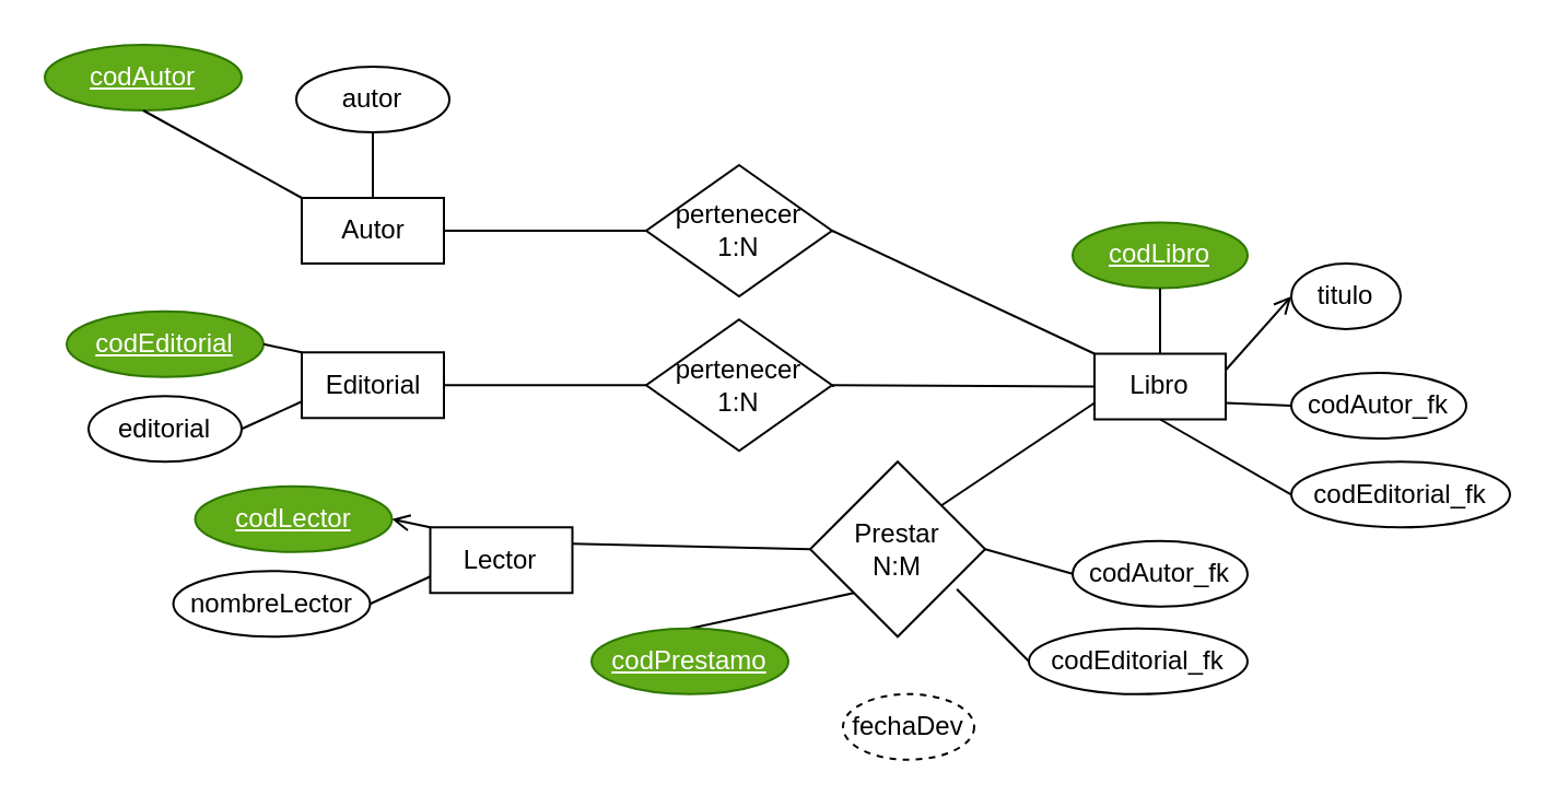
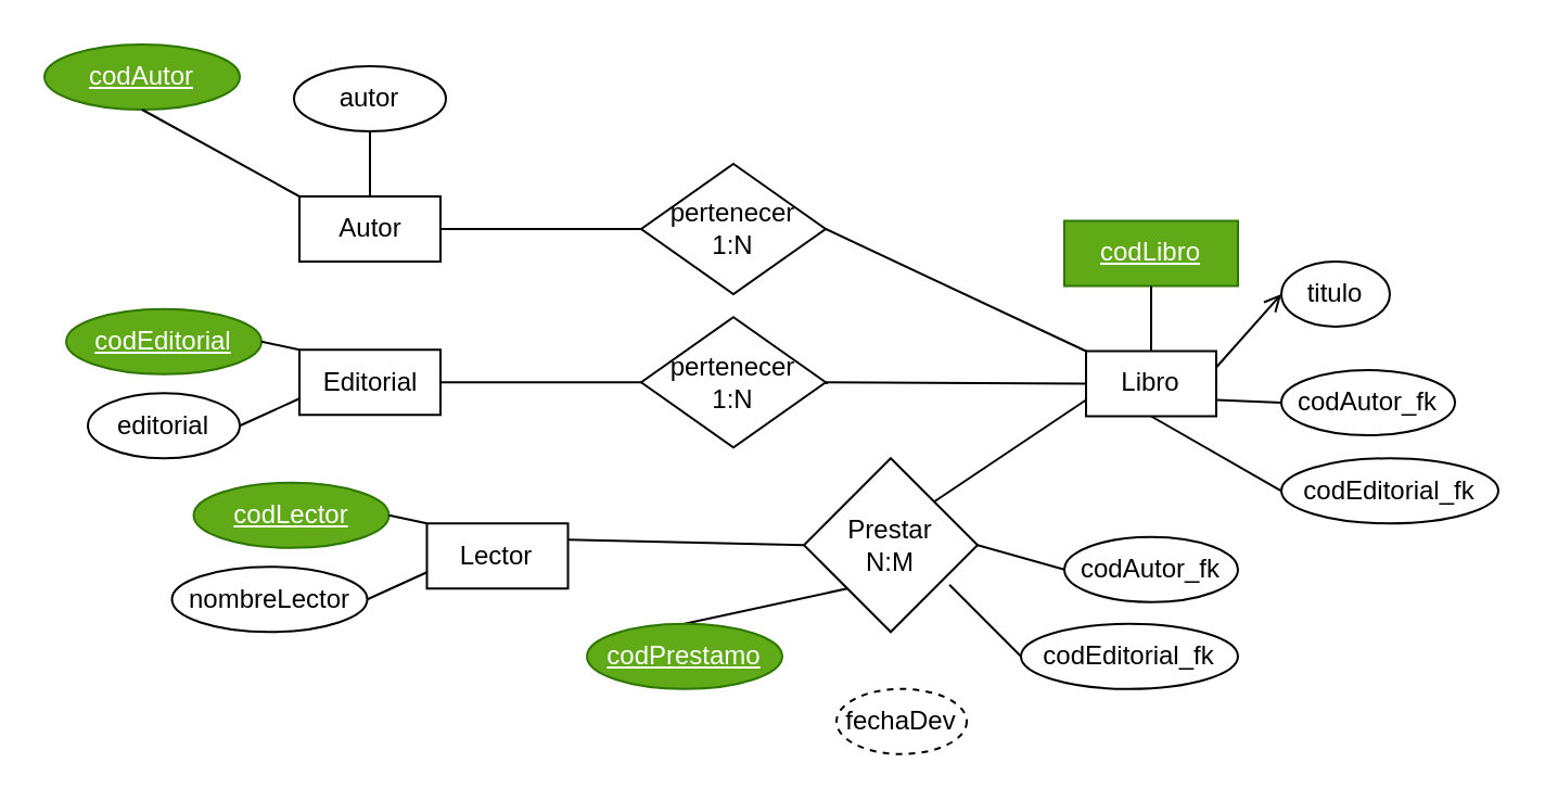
  <mxCell id="0" />
  <mxCell id="1" parent="0" />
  <mxCell id="2" value="Autor" style="rounded=0;whiteSpace=wrap;html=1;" vertex="1" parent="1"><mxGeometry x="137.5" y="90" width="65" height="30" as="geometry" /></mxCell>
  <mxCell id="3" value="Libro" style="rounded=0;whiteSpace=wrap;html=1;" vertex="1" parent="1"><mxGeometry x="500" y="161.25" width="60" height="30" as="geometry" /></mxCell>
  <mxCell id="4" value="titulo" style="ellipse;whiteSpace=wrap;html=1;" vertex="1" parent="1"><mxGeometry x="590" y="120" width="50" height="30" as="geometry" /></mxCell>
  <mxCell id="5" value="codAutor_fk" style="ellipse;whiteSpace=wrap;html=1;" vertex="1" parent="1"><mxGeometry x="590" y="170" width="80" height="30" as="geometry" /></mxCell>
- <mxCell id="6" value="codLibro" style="ellipse;whiteSpace=wrap;html=1;fontStyle=4;fillColor=#60a917;fontColor=#ffffff;strokeColor=#2D7600;" vertex="1" parent="1"><mxGeometry x="490" y="101.25" width="80" height="30" as="geometry" /></mxCell>
+ <mxCell id="6" value="codLibro" style="whiteSpace=wrap;html=1;fontStyle=4;fillColor=#60a917;fontColor=#ffffff;strokeColor=#2D7600;rounded=0;" vertex="1" parent="1"><mxGeometry x="490" y="101.25" width="80" height="30" as="geometry" /></mxCell>
  <mxCell id="7" value="autor" style="ellipse;whiteSpace=wrap;html=1;" vertex="1" parent="1"><mxGeometry x="135" y="30" width="70" height="30" as="geometry" /></mxCell>
  <mxCell id="8" value="codAutor" style="ellipse;whiteSpace=wrap;html=1;fontStyle=4;fillColor=#60a917;fontColor=#ffffff;strokeColor=#2D7600;" vertex="1" parent="1"><mxGeometry x="20" y="20" width="90" height="30" as="geometry" /></mxCell>
  <mxCell id="9" value="pertenecer&lt;br&gt;1:N" style="rhombus;whiteSpace=wrap;html=1;" vertex="1" parent="1"><mxGeometry x="295" y="75" width="85" height="60" as="geometry" /></mxCell>
  <mxCell id="10" value="" style="endArrow=none;html=1;rounded=0;entryX=0;entryY=0.5;entryDx=0;entryDy=0;exitX=1;exitY=0.75;exitDx=0;exitDy=0;" edge="1" parent="1" source="3" target="5"><mxGeometry width="50" height="50" relative="1" as="geometry"><mxPoint x="660" y="233.75" as="sourcePoint" /><mxPoint x="690" y="235" as="targetPoint" /></mxGeometry></mxCell>
  <mxCell id="11" value="" style="endArrow=open;html=1;rounded=0;entryX=0;entryY=0.5;entryDx=0;entryDy=0;exitX=1;exitY=0.25;exitDx=0;exitDy=0;" edge="1" parent="1" source="3" target="4"><mxGeometry width="50" height="50" relative="1" as="geometry"><mxPoint x="400" y="351.25" as="sourcePoint" /><mxPoint x="450" y="301.25" as="targetPoint" /></mxGeometry></mxCell>
  <mxCell id="12" value="" style="endArrow=none;html=1;rounded=0;entryX=0.5;entryY=1;entryDx=0;entryDy=0;exitX=0.5;exitY=0;exitDx=0;exitDy=0;" edge="1" parent="1" source="2" target="7"><mxGeometry width="50" height="50" relative="1" as="geometry"><mxPoint x="320" y="331.25" as="sourcePoint" /><mxPoint x="370" y="281.25" as="targetPoint" /></mxGeometry></mxCell>
  <mxCell id="13" value="" style="endArrow=none;html=1;rounded=0;entryX=0.5;entryY=1;entryDx=0;entryDy=0;exitX=0;exitY=0;exitDx=0;exitDy=0;" edge="1" parent="1" source="2" target="8"><mxGeometry width="50" height="50" relative="1" as="geometry"><mxPoint x="320" y="331.25" as="sourcePoint" /><mxPoint x="370" y="281.25" as="targetPoint" /></mxGeometry></mxCell>
  <mxCell id="14" value="" style="endArrow=none;html=1;rounded=0;entryX=0.5;entryY=1;entryDx=0;entryDy=0;exitX=0.5;exitY=0;exitDx=0;exitDy=0;" edge="1" parent="1" source="3" target="6"><mxGeometry width="50" height="50" relative="1" as="geometry"><mxPoint x="310" y="310" as="sourcePoint" /><mxPoint x="360" y="260" as="targetPoint" /></mxGeometry></mxCell>
  <mxCell id="15" value="Editorial" style="rounded=0;whiteSpace=wrap;html=1;" vertex="1" parent="1"><mxGeometry x="137.5" y="160.63" width="65" height="30" as="geometry" /></mxCell>
  <mxCell id="16" value="codEditorial" style="ellipse;whiteSpace=wrap;html=1;fontStyle=4;fillColor=#60a917;fontColor=#ffffff;strokeColor=#2D7600;" vertex="1" parent="1"><mxGeometry x="30" y="141.88" width="90" height="30" as="geometry" /></mxCell>
  <mxCell id="17" value="" style="endArrow=none;html=1;rounded=0;entryX=1;entryY=0.5;entryDx=0;entryDy=0;exitX=0;exitY=0.75;exitDx=0;exitDy=0;" edge="1" parent="1" source="15" target="19"><mxGeometry width="50" height="50" relative="1" as="geometry"><mxPoint x="320" y="401.88" as="sourcePoint" /><mxPoint x="170" y="130.63" as="targetPoint" /></mxGeometry></mxCell>
  <mxCell id="18" value="" style="endArrow=none;html=1;rounded=0;entryX=1;entryY=0.5;entryDx=0;entryDy=0;exitX=0;exitY=0;exitDx=0;exitDy=0;" edge="1" parent="1" source="15" target="16"><mxGeometry width="50" height="50" relative="1" as="geometry"><mxPoint x="320" y="401.88" as="sourcePoint" /><mxPoint x="370" y="351.88" as="targetPoint" /></mxGeometry></mxCell>
  <mxCell id="19" value="editorial" style="ellipse;whiteSpace=wrap;html=1;" vertex="1" parent="1"><mxGeometry x="40" y="180.63" width="70" height="30" as="geometry" /></mxCell>
  <mxCell id="20" value="pertenecer&lt;br&gt;1:N" style="rhombus;whiteSpace=wrap;html=1;" vertex="1" parent="1"><mxGeometry x="295" y="145.63" width="85" height="60" as="geometry" /></mxCell>
  <mxCell id="21" value="codEditorial_fk" style="ellipse;whiteSpace=wrap;html=1;" vertex="1" parent="1"><mxGeometry x="590" y="210.63" width="100" height="30" as="geometry" /></mxCell>
  <mxCell id="22" value="" style="endArrow=none;html=1;rounded=0;entryX=0.5;entryY=1;entryDx=0;entryDy=0;exitX=0;exitY=0.5;exitDx=0;exitDy=0;" edge="1" parent="1" source="21" target="3"><mxGeometry width="50" height="50" relative="1" as="geometry"><mxPoint x="148" y="171" as="sourcePoint" /><mxPoint x="130" y="167" as="targetPoint" /></mxGeometry></mxCell>
  <mxCell id="23" value="" style="endArrow=none;html=1;rounded=0;entryX=1;entryY=0.5;entryDx=0;entryDy=0;exitX=0;exitY=0.5;exitDx=0;exitDy=0;" edge="1" parent="1" source="3" target="20"><mxGeometry width="50" height="50" relative="1" as="geometry"><mxPoint x="600" y="236" as="sourcePoint" /><mxPoint x="540" y="201" as="targetPoint" /></mxGeometry></mxCell>
  <mxCell id="24" value="" style="endArrow=none;html=1;rounded=0;entryX=1;entryY=0.5;entryDx=0;entryDy=0;exitX=0;exitY=0.5;exitDx=0;exitDy=0;" edge="1" parent="1" source="20" target="15"><mxGeometry width="50" height="50" relative="1" as="geometry"><mxPoint x="610" y="246" as="sourcePoint" /><mxPoint x="550" y="211" as="targetPoint" /></mxGeometry></mxCell>
  <mxCell id="25" value="" style="endArrow=none;html=1;rounded=0;entryX=1;entryY=0.5;entryDx=0;entryDy=0;exitX=0;exitY=0;exitDx=0;exitDy=0;" edge="1" parent="1" source="3" target="9"><mxGeometry width="50" height="50" relative="1" as="geometry"><mxPoint x="620" y="256" as="sourcePoint" /><mxPoint x="560" y="221" as="targetPoint" /></mxGeometry></mxCell>
  <mxCell id="26" value="" style="endArrow=none;html=1;rounded=0;entryX=1;entryY=0.5;entryDx=0;entryDy=0;exitX=0;exitY=0.5;exitDx=0;exitDy=0;" edge="1" parent="1" source="9" target="2"><mxGeometry width="50" height="50" relative="1" as="geometry"><mxPoint x="630" y="266" as="sourcePoint" /><mxPoint x="570" y="231" as="targetPoint" /></mxGeometry></mxCell>
  <mxCell id="27" value="codAutor_fk" style="ellipse;whiteSpace=wrap;html=1;" vertex="1" parent="1"><mxGeometry x="490" y="246.88" width="80" height="30" as="geometry" /></mxCell>
  <mxCell id="28" value="" style="endArrow=none;html=1;rounded=0;entryX=0;entryY=0.5;entryDx=0;entryDy=0;exitX=1;exitY=0.5;exitDx=0;exitDy=0;" edge="1" parent="1" source="32" target="27"><mxGeometry width="50" height="50" relative="1" as="geometry"><mxPoint x="650" y="249.38" as="sourcePoint" /><mxPoint x="780" y="300.63" as="targetPoint" /></mxGeometry></mxCell>
  <mxCell id="29" value="" style="endArrow=none;html=1;rounded=0;entryX=0.5;entryY=0;entryDx=0;entryDy=0;exitX=0;exitY=1;exitDx=0;exitDy=0;" edge="1" parent="1" source="32" target="34"><mxGeometry width="50" height="50" relative="1" as="geometry"><mxPoint x="620" y="226.88" as="sourcePoint" /><mxPoint x="620" y="196.88" as="targetPoint" /></mxGeometry></mxCell>
  <mxCell id="30" value="codEditorial_fk" style="ellipse;whiteSpace=wrap;html=1;" vertex="1" parent="1"><mxGeometry x="470" y="286.88" width="100" height="30" as="geometry" /></mxCell>
  <mxCell id="31" value="" style="endArrow=none;html=1;rounded=0;entryX=0.838;entryY=0.728;entryDx=0;entryDy=0;exitX=0;exitY=0.5;exitDx=0;exitDy=0;entryPerimeter=0;" edge="1" parent="1" source="30" target="32"><mxGeometry width="50" height="50" relative="1" as="geometry"><mxPoint x="238" y="236.63" as="sourcePoint" /><mxPoint x="620" y="256.88" as="targetPoint" /></mxGeometry></mxCell>
  <mxCell id="32" value="Prestar&lt;br&gt;N:M" style="rhombus;whiteSpace=wrap;html=1;" vertex="1" parent="1"><mxGeometry x="370" y="210.63" width="80" height="80" as="geometry" /></mxCell>
  <mxCell id="33" value="fechaDev" style="ellipse;whiteSpace=wrap;html=1;dashed=1;" vertex="1" parent="1"><mxGeometry x="385" y="316.88" width="60" height="30" as="geometry" /></mxCell>
  <mxCell id="34" value="codPrestamo" style="ellipse;whiteSpace=wrap;html=1;fontStyle=4;fillColor=#60a917;fontColor=#ffffff;strokeColor=#2D7600;" vertex="1" parent="1"><mxGeometry x="270" y="286.88" width="90" height="30" as="geometry" /></mxCell>
  <mxCell id="35" value="" style="endArrow=none;html=1;rounded=0;entryX=1;entryY=0;entryDx=0;entryDy=0;exitX=0;exitY=0.75;exitDx=0;exitDy=0;" edge="1" parent="1" source="3" target="32"><mxGeometry width="50" height="50" relative="1" as="geometry"><mxPoint x="510" y="200" as="sourcePoint" /><mxPoint x="390" y="186" as="targetPoint" /></mxGeometry></mxCell>
  <mxCell id="36" value="Lector" style="rounded=0;whiteSpace=wrap;html=1;" vertex="1" parent="1"><mxGeometry x="196.25" y="240.63" width="65" height="30" as="geometry" /></mxCell>
  <mxCell id="37" value="codLector" style="ellipse;whiteSpace=wrap;html=1;fontStyle=4;fillColor=#60a917;fontColor=#ffffff;strokeColor=#2D7600;" vertex="1" parent="1"><mxGeometry x="88.75" y="221.88" width="90" height="30" as="geometry" /></mxCell>
  <mxCell id="38" value="" style="endArrow=none;html=1;rounded=0;entryX=1;entryY=0.5;entryDx=0;entryDy=0;exitX=0;exitY=0.75;exitDx=0;exitDy=0;" edge="1" parent="1" source="36" target="40"><mxGeometry width="50" height="50" relative="1" as="geometry"><mxPoint x="378.75" y="481.88" as="sourcePoint" /><mxPoint x="228.75" y="210.63" as="targetPoint" /></mxGeometry></mxCell>
- <mxCell id="39" value="" style="endArrow=open;html=1;rounded=0;entryX=1;entryY=0.5;entryDx=0;entryDy=0;exitX=0;exitY=0;exitDx=0;exitDy=0;" edge="1" parent="1" source="36" target="37"><mxGeometry width="50" height="50" relative="1" as="geometry"><mxPoint x="378.75" y="481.88" as="sourcePoint" /><mxPoint x="428.75" y="431.88" as="targetPoint" /></mxGeometry></mxCell>
+ <mxCell id="39" value="" style="endArrow=none;html=1;rounded=0;entryX=1;entryY=0.5;entryDx=0;entryDy=0;exitX=0;exitY=0;exitDx=0;exitDy=0;" edge="1" parent="1" source="36" target="37"><mxGeometry width="50" height="50" relative="1" as="geometry"><mxPoint x="378.75" y="481.88" as="sourcePoint" /><mxPoint x="428.75" y="431.88" as="targetPoint" /></mxGeometry></mxCell>
  <mxCell id="40" value="nombreLector" style="ellipse;whiteSpace=wrap;html=1;" vertex="1" parent="1"><mxGeometry x="78.75" y="260.63" width="90" height="30" as="geometry" /></mxCell>
  <mxCell id="41" value="" style="endArrow=none;html=1;rounded=0;entryX=1;entryY=0.25;entryDx=0;entryDy=0;exitX=0;exitY=0.5;exitDx=0;exitDy=0;" edge="1" parent="1" source="32" target="36"><mxGeometry width="50" height="50" relative="1" as="geometry"><mxPoint x="294.5" y="261.38" as="sourcePoint" /><mxPoint x="202.5" y="261.38" as="targetPoint" /></mxGeometry></mxCell>
